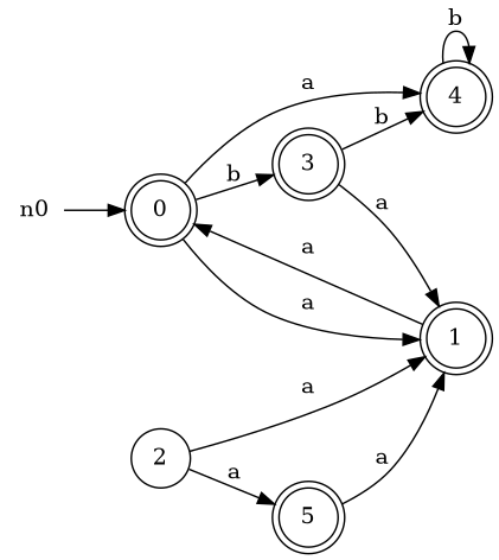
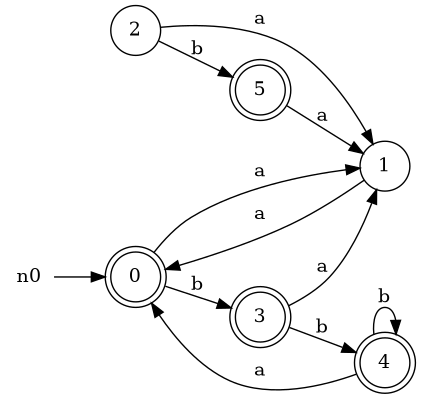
  digraph {
    rankdir=LR
    node [shape=doublecircle]
    n0 [height=0 shape=none width=0]
    0
-   1
+   1 [shape=circle]
    3
    4
    5
    2 [shape=circle]
    n0 -> 0
    0 -> 1 [label=a]
    0 -> 3 [label=b]
    1 -> 0 [label=a]
    3 -> 1 [label=a]
    3 -> 4 [label=b]
-   0 -> 4 [label=a]
+   4 -> 0 [label=a]
    4 -> 4 [label=b]
    5 -> 1 [label=a]
    2 -> 1 [label=a]
-   2 -> 5 [label=a]
+   2 -> 5 [label=b]
  }
